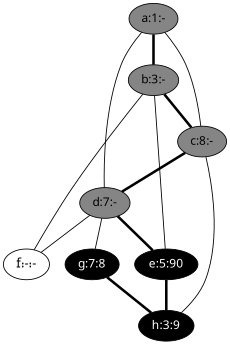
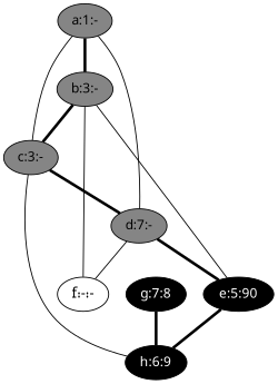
  graph {
    node [fillcolor=gray52 fontname="time-bold" style=filled]
    edge [penwidth=1]
    n1 [label="a:1:-"]
    n2 [label="b:3:-"]
-   n3 [label="c:8:-"]
+   n3 [label="c:3:-"]
    n4 [label="d:7:-"]
    n5 [fillcolor=black fontcolor=white label="e:5:90"]
    n6 [label="f:-:-" fillcolor="" fontname="" style=""]
-   n7 [fillcolor=black fontcolor=white label="h:3:9"]
+   n7 [fillcolor=black fontcolor=white label="h:6:9"]
    n8 [fillcolor=black fontcolor=white label="g:7:8"]
    n1 -- n2 [penwidth=3]
    n1 -- n3
    n1 -- n4
    n2 -- n3 [penwidth=3]
    n2 -- n5
    n2 -- n6
    n3 -- n4 [penwidth=3]
    n3 -- n7
    n4 -- n5 [penwidth=3]
    n4 -- n6
-   n4 -- n8
    n5 -- n7 [penwidth=3]
    n8 -- n7 [penwidth=3]
  }
